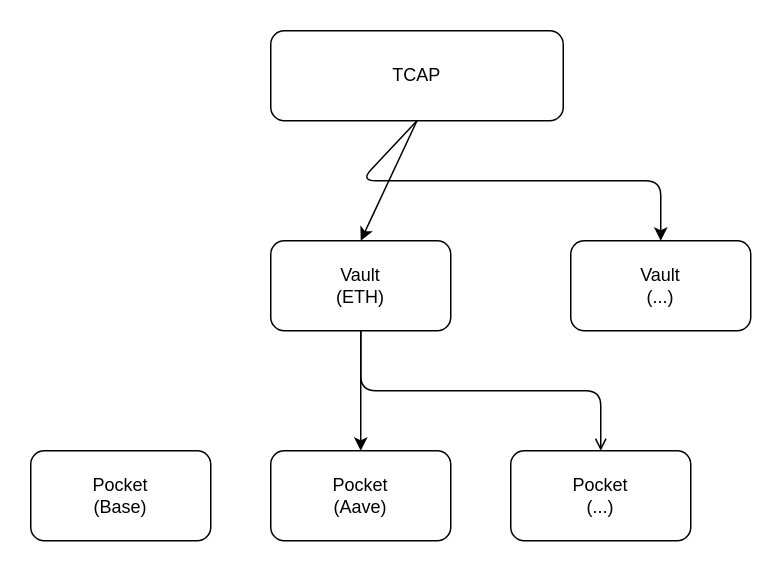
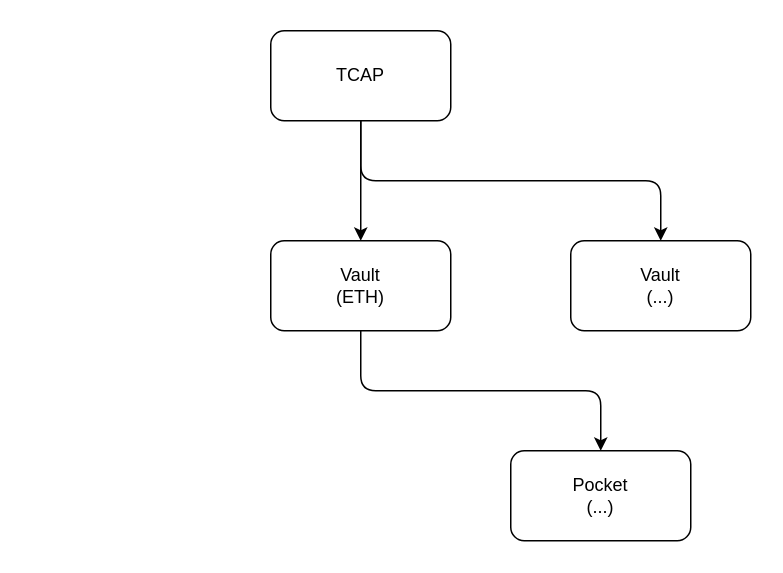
  <mxCell id="0" />
  <mxCell id="1" parent="0" />
- <mxCell id="2" value="Pocket&lt;br&gt;(Base)" style="rounded=1;whiteSpace=wrap;html=1;" parent="1" vertex="1"><mxGeometry x="20" y="300" width="120" height="60" as="geometry" /></mxCell>
- <mxCell id="3" style="edgeStyle=none;html=1;entryX=0.5;entryY=0;entryDx=0;entryDy=0;" parent="1" source="5" target="10" edge="1"><mxGeometry relative="1" as="geometry" /></mxCell>
- <mxCell id="4" style="edgeStyle=none;html=1;exitX=0.5;exitY=1;exitDx=0;exitDy=0;entryX=0.5;entryY=0;entryDx=0;entryDy=0;endArrow=open;" parent="1" source="5" target="11" edge="1"><mxGeometry relative="1" as="geometry"><Array as="points"><mxPoint x="240" y="260" /><mxPoint x="400" y="260" /></Array></mxGeometry></mxCell>
+ <mxCell id="4" style="edgeStyle=none;html=1;exitX=0.5;exitY=1;exitDx=0;exitDy=0;entryX=0.5;entryY=0;entryDx=0;entryDy=0;" parent="1" source="5" target="11" edge="1"><mxGeometry relative="1" as="geometry"><Array as="points"><mxPoint x="240" y="260" /><mxPoint x="400" y="260" /></Array></mxGeometry></mxCell>
  <mxCell id="5" value="Vault&lt;br&gt;(ETH)" style="rounded=1;whiteSpace=wrap;html=1;" parent="1" vertex="1"><mxGeometry x="180" y="160" width="120" height="60" as="geometry" /></mxCell>
  <mxCell id="6" value="Vault&lt;br&gt;(...)" style="rounded=1;whiteSpace=wrap;html=1;" parent="1" vertex="1"><mxGeometry x="380" y="160" width="120" height="60" as="geometry" /></mxCell>
  <mxCell id="7" style="edgeStyle=none;html=1;exitX=0.5;exitY=1;exitDx=0;exitDy=0;entryX=0.5;entryY=0;entryDx=0;entryDy=0;" parent="1" source="9" target="5" edge="1"><mxGeometry relative="1" as="geometry" /></mxCell>
  <mxCell id="8" style="edgeStyle=none;html=1;exitX=0.5;exitY=1;exitDx=0;exitDy=0;entryX=0.5;entryY=0;entryDx=0;entryDy=0;" parent="1" source="9" target="6" edge="1"><mxGeometry relative="1" as="geometry"><Array as="points"><mxPoint x="240" y="120" /><mxPoint x="440" y="120" /></Array></mxGeometry></mxCell>
- <mxCell id="9" value="TCAP" style="rounded=1;whiteSpace=wrap;html=1;" parent="1" vertex="1"><mxGeometry x="180" y="20" width="195" height="60" as="geometry" /></mxCell>
- <mxCell id="10" value="Pocket&lt;br&gt;(Aave)" style="rounded=1;whiteSpace=wrap;html=1;" parent="1" vertex="1"><mxGeometry x="180" y="300" width="120" height="60" as="geometry" /></mxCell>
+ <mxCell id="9" value="TCAP" style="rounded=1;whiteSpace=wrap;html=1;" parent="1" vertex="1"><mxGeometry x="180" y="20" width="120" height="60" as="geometry" /></mxCell>
  <mxCell id="11" value="Pocket&lt;br&gt;(...)" style="rounded=1;whiteSpace=wrap;html=1;" parent="1" vertex="1"><mxGeometry x="340" y="300" width="120" height="60" as="geometry" /></mxCell>
